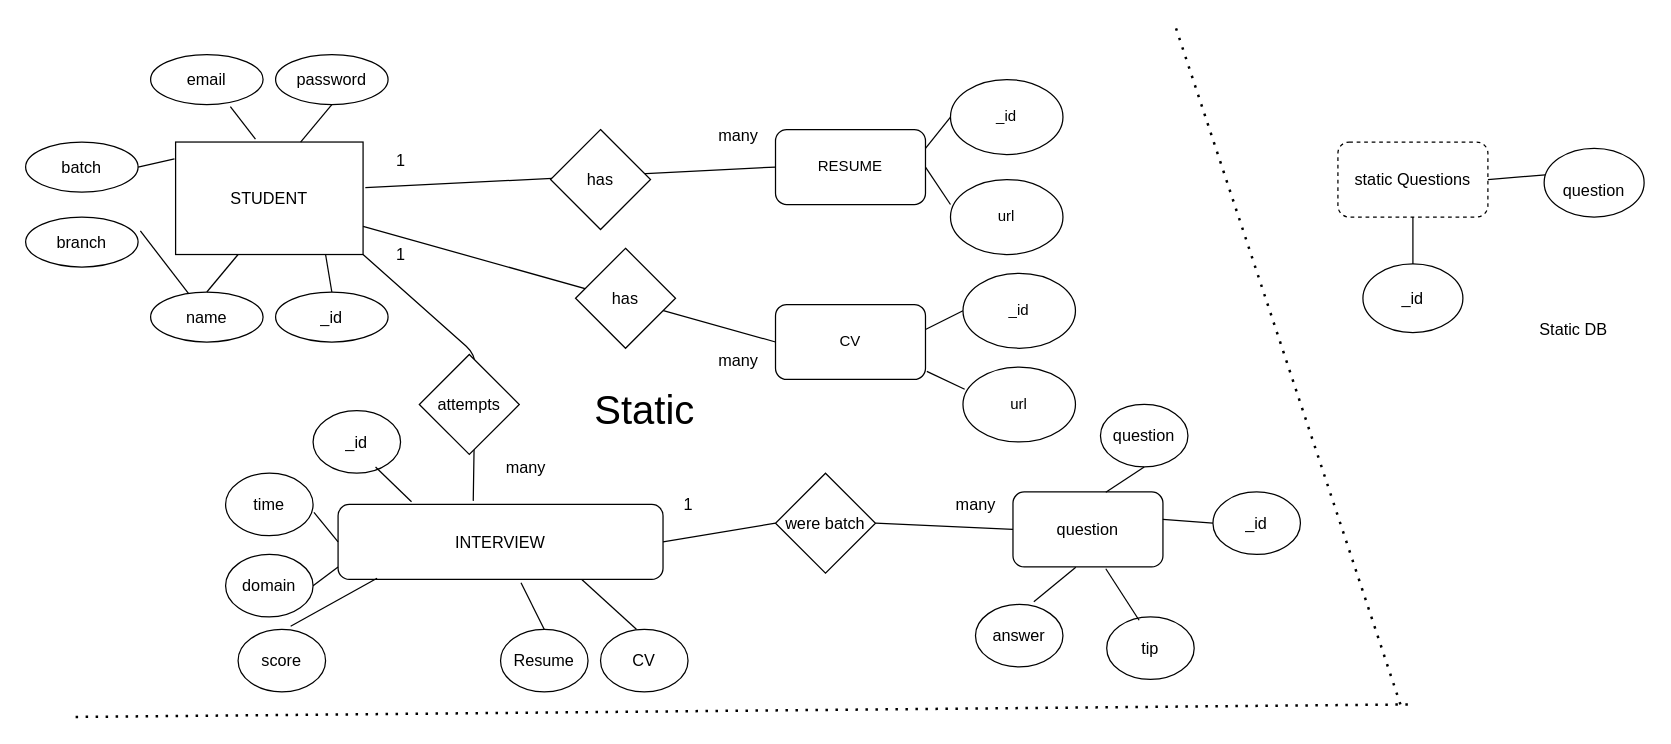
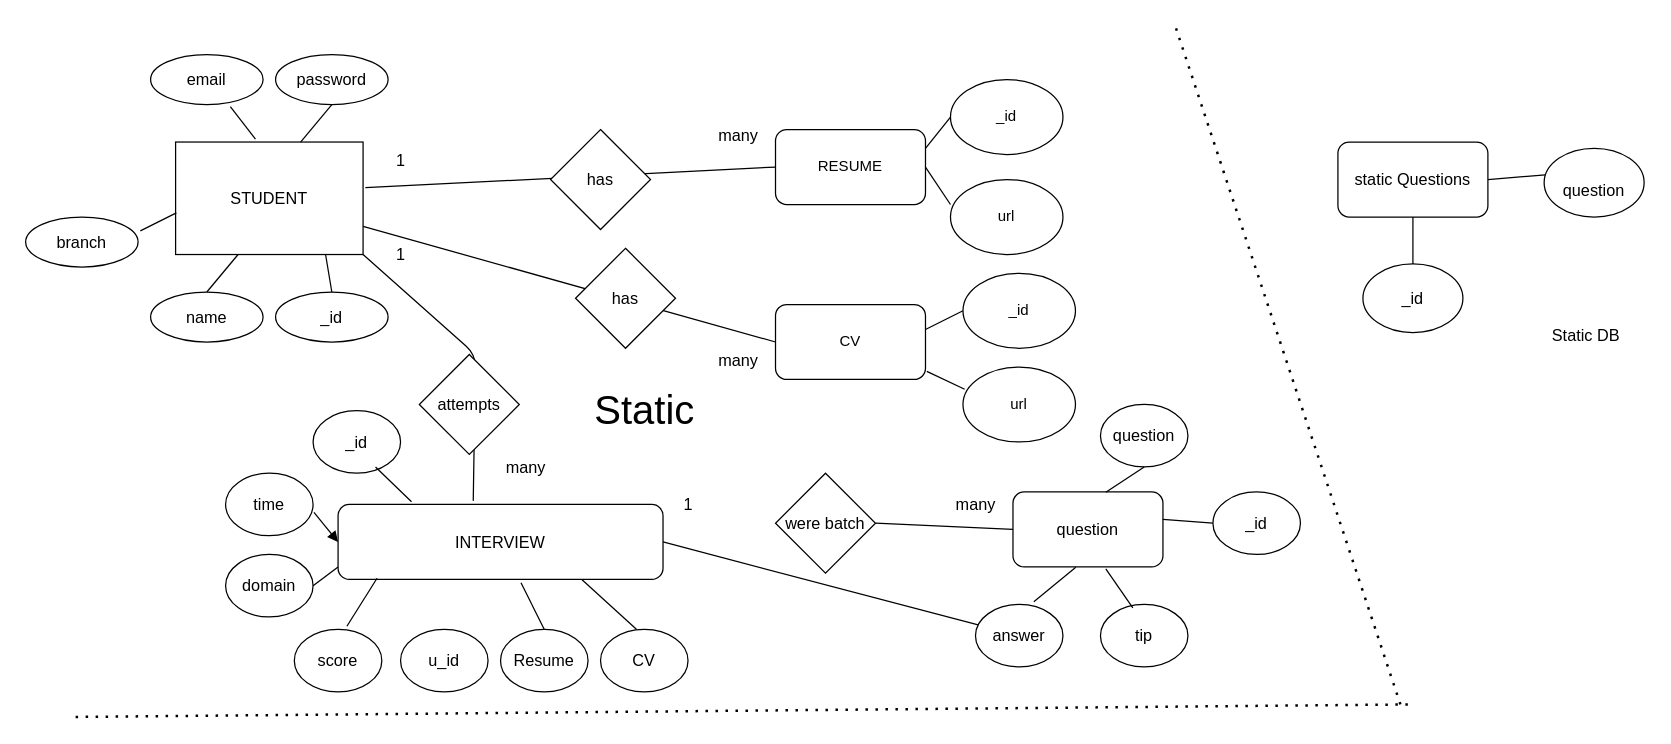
  <mxCell id="0" />
  <mxCell id="1" parent="0" />
  <mxCell id="2" value="RESUME" style="rounded=1;whiteSpace=wrap;html=1;" vertex="1" parent="1"><mxGeometry x="620" y="103" width="120" height="60" as="geometry" /></mxCell>
  <mxCell id="3" value="CV" style="rounded=1;whiteSpace=wrap;html=1;" vertex="1" parent="1"><mxGeometry x="620" y="243" width="120" height="60" as="geometry" /></mxCell>
  <mxCell id="4" value="_id" style="ellipse;whiteSpace=wrap;html=1;" vertex="1" parent="1"><mxGeometry x="760" y="63" width="90" height="60" as="geometry" /></mxCell>
  <mxCell id="5" value="_id" style="ellipse;whiteSpace=wrap;html=1;" vertex="1" parent="1"><mxGeometry x="770" y="218" width="90" height="60" as="geometry" /></mxCell>
  <mxCell id="6" value="url" style="ellipse;whiteSpace=wrap;html=1;" vertex="1" parent="1"><mxGeometry x="770" y="293" width="90" height="60" as="geometry" /></mxCell>
  <mxCell id="7" value="url" style="ellipse;whiteSpace=wrap;html=1;" vertex="1" parent="1"><mxGeometry x="760" y="143" width="90" height="60" as="geometry" /></mxCell>
  <mxCell id="8" value="" style="endArrow=none;html=1;fontSize=13;entryX=0;entryY=0.5;entryDx=0;entryDy=0;" edge="1" parent="1" target="5"><mxGeometry width="50" height="50" relative="1" as="geometry"><mxPoint x="740" y="263" as="sourcePoint" /><mxPoint x="780" y="233" as="targetPoint" /></mxGeometry></mxCell>
  <mxCell id="9" value="" style="endArrow=none;html=1;fontSize=13;entryX=0.015;entryY=0.297;entryDx=0;entryDy=0;entryPerimeter=0;exitX=1.009;exitY=0.891;exitDx=0;exitDy=0;exitPerimeter=0;" edge="1" parent="1" source="3" target="6"><mxGeometry width="50" height="50" relative="1" as="geometry"><mxPoint x="720" y="343" as="sourcePoint" /><mxPoint x="770" y="293" as="targetPoint" /></mxGeometry></mxCell>
  <mxCell id="10" value="" style="endArrow=none;html=1;fontSize=13;entryX=0;entryY=0.5;entryDx=0;entryDy=0;exitX=1;exitY=0.25;exitDx=0;exitDy=0;" edge="1" parent="1" source="2" target="4"><mxGeometry width="50" height="50" relative="1" as="geometry"><mxPoint x="750" y="113" as="sourcePoint" /><mxPoint x="770" y="93" as="targetPoint" /></mxGeometry></mxCell>
  <mxCell id="11" value="" style="endArrow=none;html=1;fontSize=13;entryX=0;entryY=0.333;entryDx=0;entryDy=0;entryPerimeter=0;exitX=1;exitY=0.5;exitDx=0;exitDy=0;" edge="1" parent="1" source="2" target="7"><mxGeometry width="50" height="50" relative="1" as="geometry"><mxPoint x="720" y="193" as="sourcePoint" /><mxPoint x="770" y="143" as="targetPoint" /></mxGeometry></mxCell>
  <mxCell id="12" value="STUDENT" style="rounded=0;whiteSpace=wrap;html=1;fontSize=13;" vertex="1" parent="1"><mxGeometry x="140" y="113" width="150" height="90" as="geometry" /></mxCell>
  <mxCell id="13" value="name" style="ellipse;whiteSpace=wrap;html=1;fontSize=13;" vertex="1" parent="1"><mxGeometry x="120" y="233" width="90" height="40" as="geometry" /></mxCell>
  <mxCell id="14" value="_id" style="ellipse;whiteSpace=wrap;html=1;fontSize=13;" vertex="1" parent="1"><mxGeometry x="220" y="233" width="90" height="40" as="geometry" /></mxCell>
  <mxCell id="15" value="branch" style="ellipse;whiteSpace=wrap;html=1;fontSize=13;" vertex="1" parent="1"><mxGeometry x="20" y="173" width="90" height="40" as="geometry" /></mxCell>
- <mxCell id="16" value="batch" style="ellipse;whiteSpace=wrap;html=1;fontSize=13;" vertex="1" parent="1"><mxGeometry x="20" y="113" width="90" height="40" as="geometry" /></mxCell>
  <mxCell id="17" value="email" style="ellipse;whiteSpace=wrap;html=1;fontSize=13;" vertex="1" parent="1"><mxGeometry x="120" width="90" height="40" as="geometry" y="43" /></mxCell>
  <mxCell id="18" value="password" style="ellipse;whiteSpace=wrap;html=1;fontSize=13;" vertex="1" parent="1"><mxGeometry x="220" width="90" height="40" as="geometry" y="43" /></mxCell>
  <mxCell id="19" value="" style="endArrow=none;html=1;fontSize=13;exitX=0.5;exitY=0;exitDx=0;exitDy=0;" edge="1" parent="1" source="14"><mxGeometry width="50" height="50" relative="1" as="geometry"><mxPoint x="220" y="243" as="sourcePoint" /><mxPoint x="260" y="203" as="targetPoint" /></mxGeometry></mxCell>
- <mxCell id="20" value="" style="endArrow=none;html=1;fontSize=13;exitX=1.02;exitY=0.278;exitDx=0;exitDy=0;exitPerimeter=0;" edge="1" parent="1" source="15" target="13"><mxGeometry width="50" height="50" relative="1" as="geometry"><mxPoint x="100" y="203" as="sourcePoint" /><mxPoint x="150" y="153" as="targetPoint" /></mxGeometry></mxCell>
- <mxCell id="21" value="" style="endArrow=none;html=1;fontSize=13;entryX=-0.006;entryY=0.15;entryDx=0;entryDy=0;entryPerimeter=0;exitX=1;exitY=0.5;exitDx=0;exitDy=0;" edge="1" parent="1" source="16" target="12"><mxGeometry width="50" height="50" relative="1" as="geometry"><mxPoint x="100" y="153" as="sourcePoint" /><mxPoint x="150" y="103" as="targetPoint" /></mxGeometry></mxCell>
+ <mxCell id="20" value="" style="endArrow=none;html=1;fontSize=13;entryX=0.004;entryY=0.63;entryDx=0;entryDy=0;entryPerimeter=0;exitX=1.02;exitY=0.278;exitDx=0;exitDy=0;exitPerimeter=0;" edge="1" parent="1" source="15" target="12"><mxGeometry width="50" height="50" relative="1" as="geometry"><mxPoint x="100" y="203" as="sourcePoint" /><mxPoint x="150" y="153" as="targetPoint" /></mxGeometry></mxCell>
  <mxCell id="22" value="" style="endArrow=none;html=1;fontSize=13;entryX=0.709;entryY=1.044;entryDx=0;entryDy=0;entryPerimeter=0;exitX=0.426;exitY=-0.026;exitDx=0;exitDy=0;exitPerimeter=0;" edge="1" parent="1" source="12" target="17"><mxGeometry width="50" height="50" relative="1" as="geometry"><mxPoint x="140" y="123" as="sourcePoint" /><mxPoint x="190" y="73" as="targetPoint" /></mxGeometry></mxCell>
  <mxCell id="23" value="" style="endArrow=none;html=1;fontSize=13;entryX=0.5;entryY=1;entryDx=0;entryDy=0;" edge="1" parent="1" target="18"><mxGeometry width="50" height="50" relative="1" as="geometry"><mxPoint x="240" y="113" as="sourcePoint" /><mxPoint x="280" y="73" as="targetPoint" /></mxGeometry></mxCell>
  <mxCell id="24" value="" style="endArrow=none;html=1;fontSize=13;exitX=0.5;exitY=0;exitDx=0;exitDy=0;" edge="1" parent="1" source="13"><mxGeometry width="50" height="50" relative="1" as="geometry"><mxPoint x="150" y="243" as="sourcePoint" /><mxPoint x="190" y="203" as="targetPoint" /></mxGeometry></mxCell>
  <mxCell id="25" value="" style="endArrow=none;html=1;fontSize=13;entryX=0;entryY=0.5;entryDx=0;entryDy=0;exitX=1.012;exitY=0.406;exitDx=0;exitDy=0;exitPerimeter=0;" edge="1" parent="1" source="12" target="2"><mxGeometry width="50" height="50" relative="1" as="geometry"><mxPoint x="410" y="173" as="sourcePoint" /><mxPoint x="460" y="123" as="targetPoint" /></mxGeometry></mxCell>
  <mxCell id="26" value="" style="endArrow=none;html=1;fontSize=13;exitX=1;exitY=0.75;exitDx=0;exitDy=0;entryX=0;entryY=0.5;entryDx=0;entryDy=0;" edge="1" parent="1" source="12" target="3"><mxGeometry width="50" height="50" relative="1" as="geometry"><mxPoint x="620" y="233" as="sourcePoint" /><mxPoint x="670" y="183" as="targetPoint" /></mxGeometry></mxCell>
  <mxCell id="27" value="has" style="rhombus;whiteSpace=wrap;html=1;fontSize=13;" vertex="1" parent="1"><mxGeometry x="440" y="103" width="80" height="80" as="geometry" /></mxCell>
  <mxCell id="28" value="has" style="rhombus;whiteSpace=wrap;html=1;fontSize=13;" vertex="1" parent="1"><mxGeometry x="460" y="198" width="80" height="80" as="geometry" /></mxCell>
  <mxCell id="29" value="1" style="text;html=1;align=center;verticalAlign=middle;resizable=0;points=[];autosize=1;strokeColor=none;fillColor=none;fontSize=13;" vertex="1" parent="1"><mxGeometry x="305" y="113" width="30" height="30" as="geometry" /></mxCell>
  <mxCell id="30" value="1" style="text;html=1;align=center;verticalAlign=middle;resizable=0;points=[];autosize=1;strokeColor=none;fillColor=none;fontSize=13;" vertex="1" parent="1"><mxGeometry x="305" y="188" width="30" height="30" as="geometry" /></mxCell>
  <mxCell id="31" value="many" style="text;html=1;align=center;verticalAlign=middle;resizable=0;points=[];autosize=1;strokeColor=none;fillColor=none;fontSize=13;" vertex="1" parent="1"><mxGeometry x="560" y="93" width="60" height="30" as="geometry" /></mxCell>
  <mxCell id="32" value="many" style="text;html=1;align=center;verticalAlign=middle;resizable=0;points=[];autosize=1;strokeColor=none;fillColor=none;fontSize=13;" vertex="1" parent="1"><mxGeometry x="560" y="273" width="60" height="30" as="geometry" /></mxCell>
  <mxCell id="33" value="INTERVIEW" style="rounded=1;whiteSpace=wrap;html=1;fontSize=13;" vertex="1" parent="1"><mxGeometry x="270" y="403" width="260" height="60" as="geometry" /></mxCell>
  <mxCell id="34" value="" style="endArrow=none;html=1;fontSize=13;entryX=1;entryY=1;entryDx=0;entryDy=0;exitX=0.416;exitY=-0.048;exitDx=0;exitDy=0;exitPerimeter=0;" edge="1" parent="1" source="33" target="12"><mxGeometry width="50" height="50" relative="1" as="geometry"><mxPoint x="380" y="393" as="sourcePoint" /><mxPoint x="430" y="313" as="targetPoint" /><Array as="points"><mxPoint x="380" y="283" /></Array></mxGeometry></mxCell>
  <mxCell id="35" value="attempts" style="rhombus;whiteSpace=wrap;html=1;fontSize=13;" vertex="1" parent="1"><mxGeometry x="335" y="283" width="80" height="80" as="geometry" /></mxCell>
  <mxCell id="36" value="question" style="rounded=1;whiteSpace=wrap;html=1;fontSize=13;" vertex="1" parent="1"><mxGeometry x="810" y="393" width="120" height="60" as="geometry" /></mxCell>
  <mxCell id="37" value="_id" style="ellipse;whiteSpace=wrap;html=1;fontSize=13;" vertex="1" parent="1"><mxGeometry x="970" y="393" width="70" height="50" as="geometry" /></mxCell>
- <mxCell id="38" value="tip" style="ellipse;whiteSpace=wrap;html=1;fontSize=13;" vertex="1" parent="1"><mxGeometry x="885" y="493" width="70" height="50" as="geometry" /></mxCell>
+ <mxCell id="38" value="tip" style="ellipse;whiteSpace=wrap;html=1;fontSize=13;" vertex="1" parent="1"><mxGeometry x="880" y="483" width="70" height="50" as="geometry" /></mxCell>
  <mxCell id="39" value="answer" style="ellipse;whiteSpace=wrap;html=1;fontSize=13;" vertex="1" parent="1"><mxGeometry x="780" y="483" width="70" height="50" as="geometry" /></mxCell>
  <mxCell id="40" value="question" style="ellipse;whiteSpace=wrap;html=1;fontSize=13;" vertex="1" parent="1"><mxGeometry x="880" y="323" width="70" height="50" as="geometry" /></mxCell>
  <mxCell id="41" value="" style="endArrow=none;html=1;fontSize=13;exitX=1;exitY=0.5;exitDx=0;exitDy=0;entryX=0;entryY=0.5;entryDx=0;entryDy=0;startArrow=none;" edge="1" parent="1" source="43" target="36"><mxGeometry width="50" height="50" relative="1" as="geometry"><mxPoint x="640" y="413" as="sourcePoint" /><mxPoint x="690" y="363" as="targetPoint" /></mxGeometry></mxCell>
- <mxCell id="42" value="" style="endArrow=none;html=1;fontSize=13;exitX=1;exitY=0.5;exitDx=0;exitDy=0;entryX=0;entryY=0.5;entryDx=0;entryDy=0;" edge="1" parent="1" source="33" target="43"><mxGeometry width="50" height="50" relative="1" as="geometry"><mxPoint x="530" y="433" as="sourcePoint" /><mxPoint x="810" y="423" as="targetPoint" /></mxGeometry></mxCell>
+ <mxCell id="42" value="" style="endArrow=none;html=1;fontSize=13;exitX=1;exitY=0.5;exitDx=0;exitDy=0;" edge="1" parent="1" source="33" target="39"><mxGeometry width="50" height="50" relative="1" as="geometry"><mxPoint x="530" y="433" as="sourcePoint" /><mxPoint x="810" y="423" as="targetPoint" /></mxGeometry></mxCell>
  <mxCell id="43" value="were batch" style="rhombus;whiteSpace=wrap;html=1;fontSize=13;" vertex="1" parent="1"><mxGeometry x="620" y="378" width="80" height="80" as="geometry" /></mxCell>
  <mxCell id="44" value="" style="endArrow=none;html=1;fontSize=13;entryX=0.419;entryY=1.004;entryDx=0;entryDy=0;entryPerimeter=0;exitX=0.667;exitY=-0.043;exitDx=0;exitDy=0;exitPerimeter=0;" edge="1" parent="1" source="39" target="36"><mxGeometry width="50" height="50" relative="1" as="geometry"><mxPoint x="820" y="493" as="sourcePoint" /><mxPoint x="870" y="443" as="targetPoint" /></mxGeometry></mxCell>
  <mxCell id="45" value="" style="endArrow=none;html=1;fontSize=13;entryX=0.5;entryY=1;entryDx=0;entryDy=0;exitX=0.619;exitY=0.004;exitDx=0;exitDy=0;exitPerimeter=0;" edge="1" parent="1" source="36" target="40"><mxGeometry width="50" height="50" relative="1" as="geometry"><mxPoint x="880" y="403" as="sourcePoint" /><mxPoint x="930" y="353" as="targetPoint" /></mxGeometry></mxCell>
  <mxCell id="46" value="" style="endArrow=none;html=1;fontSize=13;entryX=0;entryY=0.5;entryDx=0;entryDy=0;exitX=0.999;exitY=0.364;exitDx=0;exitDy=0;exitPerimeter=0;" edge="1" parent="1" source="36" target="37"><mxGeometry width="50" height="50" relative="1" as="geometry"><mxPoint x="920" y="443" as="sourcePoint" /><mxPoint x="970" y="393" as="targetPoint" /></mxGeometry></mxCell>
  <mxCell id="47" value="" style="endArrow=none;html=1;fontSize=13;entryX=0.619;entryY=1.024;entryDx=0;entryDy=0;entryPerimeter=0;exitX=0.37;exitY=0.053;exitDx=0;exitDy=0;exitPerimeter=0;" edge="1" parent="1" source="38" target="36"><mxGeometry width="50" height="50" relative="1" as="geometry"><mxPoint x="880" y="493" as="sourcePoint" /><mxPoint x="930" y="443" as="targetPoint" /></mxGeometry></mxCell>
  <mxCell id="48" value="1" style="text;html=1;align=center;verticalAlign=middle;resizable=0;points=[];autosize=1;strokeColor=none;fillColor=none;fontSize=13;" vertex="1" parent="1"><mxGeometry x="535" y="388" width="30" height="30" as="geometry" /></mxCell>
  <mxCell id="49" value="many&lt;br&gt;" style="text;html=1;align=center;verticalAlign=middle;resizable=0;points=[];autosize=1;strokeColor=none;fillColor=none;fontSize=13;" vertex="1" parent="1"><mxGeometry x="750" y="388" width="60" height="30" as="geometry" /></mxCell>
- <mxCell id="50" value="static Questions" style="rounded=1;whiteSpace=wrap;html=1;fontSize=13;dashed=1;" vertex="1" parent="1"><mxGeometry x="1070" y="113" width="120" height="60" as="geometry" /></mxCell>
+ <mxCell id="50" value="static Questions" style="rounded=1;whiteSpace=wrap;html=1;fontSize=13;" vertex="1" parent="1"><mxGeometry x="1070" y="113" width="120" height="60" as="geometry" /></mxCell>
  <mxCell id="51" value="" style="endArrow=none;dashed=1;html=1;dashPattern=1 3;strokeWidth=2;fontSize=13;" edge="1" parent="1"><mxGeometry width="50" height="50" relative="1" as="geometry"><mxPoint x="60" y="573" as="sourcePoint" /><mxPoint x="1127.2" y="563" as="targetPoint" /></mxGeometry></mxCell>
  <mxCell id="52" value="" style="endArrow=none;dashed=1;html=1;dashPattern=1 3;strokeWidth=2;fontSize=13;" edge="1" parent="1"><mxGeometry width="50" height="50" relative="1" as="geometry"><mxPoint x="1120" y="563" as="sourcePoint" /><mxPoint x="940" y="20.6" as="targetPoint" /></mxGeometry></mxCell>
- <mxCell id="53" value="score" style="ellipse;whiteSpace=wrap;html=1;fontSize=13;" vertex="1" parent="1"><mxGeometry x="190" y="503" width="70" height="50" as="geometry" /></mxCell>
+ <mxCell id="53" value="score" style="ellipse;whiteSpace=wrap;html=1;fontSize=13;" vertex="1" parent="1"><mxGeometry x="235" y="503" width="70" height="50" as="geometry" /></mxCell>
+ <mxCell id="54" value="u_id" style="ellipse;whiteSpace=wrap;html=1;fontSize=13;" vertex="1" parent="1"><mxGeometry x="320" y="503" width="70" height="50" as="geometry" /></mxCell>
  <mxCell id="55" value="domain" style="ellipse;whiteSpace=wrap;html=1;fontSize=13;" vertex="1" parent="1"><mxGeometry x="180" y="443" width="70" height="50" as="geometry" /></mxCell>
  <mxCell id="56" value="time" style="ellipse;whiteSpace=wrap;html=1;fontSize=13;" vertex="1" parent="1"><mxGeometry x="180" y="378" width="70" height="50" as="geometry" /></mxCell>
  <mxCell id="57" value="Resume" style="ellipse;whiteSpace=wrap;html=1;fontSize=13;" vertex="1" parent="1"><mxGeometry x="400" y="503" width="70" height="50" as="geometry" /></mxCell>
  <mxCell id="58" value="CV" style="ellipse;whiteSpace=wrap;html=1;fontSize=13;" vertex="1" parent="1"><mxGeometry x="480" y="503" width="70" height="50" as="geometry" /></mxCell>
  <mxCell id="59" value="_id" style="ellipse;whiteSpace=wrap;html=1;fontSize=13;" vertex="1" parent="1"><mxGeometry x="250" y="328" width="70" height="50" as="geometry" /></mxCell>
  <mxCell id="60" value="" style="endArrow=none;html=1;fontSize=13;exitX=0.601;exitY=-0.051;exitDx=0;exitDy=0;exitPerimeter=0;entryX=0.12;entryY=0.984;entryDx=0;entryDy=0;entryPerimeter=0;" edge="1" parent="1" source="53" target="33"><mxGeometry width="50" height="50" relative="1" as="geometry"><mxPoint x="270" y="503" as="sourcePoint" /><mxPoint x="320" y="453" as="targetPoint" /></mxGeometry></mxCell>
  <mxCell id="61" value="" style="endArrow=none;html=1;fontSize=13;exitX=0.41;exitY=-0.003;exitDx=0;exitDy=0;exitPerimeter=0;entryX=0.75;entryY=1;entryDx=0;entryDy=0;" edge="1" parent="1" source="58" target="33"><mxGeometry width="50" height="50" relative="1" as="geometry"><mxPoint x="560" y="473" as="sourcePoint" /><mxPoint x="610" y="423" as="targetPoint" /></mxGeometry></mxCell>
  <mxCell id="62" value="" style="endArrow=none;html=1;fontSize=13;exitX=0.5;exitY=0;exitDx=0;exitDy=0;entryX=0.563;entryY=1.044;entryDx=0;entryDy=0;entryPerimeter=0;" edge="1" parent="1" source="57" target="33"><mxGeometry width="50" height="50" relative="1" as="geometry"><mxPoint x="560" y="473" as="sourcePoint" /><mxPoint x="610" y="423" as="targetPoint" /></mxGeometry></mxCell>
  <mxCell id="63" value="" style="endArrow=none;html=1;fontSize=13;exitX=1;exitY=0.5;exitDx=0;exitDy=0;entryX=0;entryY=0.833;entryDx=0;entryDy=0;entryPerimeter=0;" edge="1" parent="1" source="55" target="33"><mxGeometry width="50" height="50" relative="1" as="geometry"><mxPoint x="230" y="483" as="sourcePoint" /><mxPoint x="270" y="443" as="targetPoint" /></mxGeometry></mxCell>
- <mxCell id="64" value="" style="endArrow=none;html=1;fontSize=13;exitX=1.01;exitY=0.625;exitDx=0;exitDy=0;exitPerimeter=0;entryX=0;entryY=0.5;entryDx=0;entryDy=0;entryPerimeter=0;" edge="1" parent="1" source="56" target="33"><mxGeometry width="50" height="50" relative="1" as="geometry"><mxPoint x="240" y="433" as="sourcePoint" /><mxPoint x="270" y="423" as="targetPoint" /></mxGeometry></mxCell>
+ <mxCell id="64" value="" style="endArrow=block;html=1;fontSize=13;exitX=1.01;exitY=0.625;exitDx=0;exitDy=0;exitPerimeter=0;entryX=0;entryY=0.5;entryDx=0;entryDy=0;entryPerimeter=0;" edge="1" parent="1" source="56" target="33"><mxGeometry width="50" height="50" relative="1" as="geometry"><mxPoint x="240" y="433" as="sourcePoint" /><mxPoint x="270" y="423" as="targetPoint" /></mxGeometry></mxCell>
  <mxCell id="65" value="" style="endArrow=none;html=1;fontSize=13;exitX=0.714;exitY=0.9;exitDx=0;exitDy=0;exitPerimeter=0;entryX=0.226;entryY=-0.036;entryDx=0;entryDy=0;entryPerimeter=0;" edge="1" parent="1" source="59" target="33"><mxGeometry width="50" height="50" relative="1" as="geometry"><mxPoint x="560" y="473" as="sourcePoint" /><mxPoint x="610" y="423" as="targetPoint" /></mxGeometry></mxCell>
  <mxCell id="66" value="&lt;p style=&quot;line-height: 140%; font-size: 32px;&quot;&gt;Static&lt;/p&gt;" style="text;html=1;align=center;verticalAlign=middle;resizable=0;points=[];autosize=1;strokeColor=none;fillColor=none;fontSize=13;" vertex="1" parent="1"><mxGeometry x="445" y="268" width="140" height="120" as="geometry" /></mxCell>
  <mxCell id="67" value="&lt;font style=&quot;font-size: 13px;&quot;&gt;question&lt;/font&gt;" style="ellipse;whiteSpace=wrap;html=1;fontSize=32;" vertex="1" parent="1"><mxGeometry x="1235" y="118" width="80" height="55" as="geometry" /></mxCell>
  <mxCell id="68" value="&lt;font style=&quot;font-size: 13px;&quot;&gt;_id&lt;/font&gt;" style="ellipse;whiteSpace=wrap;html=1;fontSize=13;" vertex="1" parent="1"><mxGeometry x="1090" y="210.5" width="80" height="55" as="geometry" /></mxCell>
  <mxCell id="69" value="" style="endArrow=none;html=1;fontSize=13;exitX=0.5;exitY=0;exitDx=0;exitDy=0;entryX=0.5;entryY=1;entryDx=0;entryDy=0;" edge="1" parent="1" source="68" target="50"><mxGeometry width="50" height="50" relative="1" as="geometry"><mxPoint x="1130" y="303" as="sourcePoint" /><mxPoint x="1180" y="253" as="targetPoint" /></mxGeometry></mxCell>
  <mxCell id="70" value="" style="endArrow=none;html=1;fontSize=13;exitX=1;exitY=0.5;exitDx=0;exitDy=0;entryX=0.011;entryY=0.386;entryDx=0;entryDy=0;entryPerimeter=0;" edge="1" parent="1" source="50" target="67"><mxGeometry width="50" height="50" relative="1" as="geometry"><mxPoint x="1130" y="303" as="sourcePoint" /><mxPoint x="1180" y="253" as="targetPoint" /></mxGeometry></mxCell>
- <mxCell id="71" value="Static DB&amp;nbsp;&lt;br&gt;" style="text;html=1;align=center;verticalAlign=middle;resizable=0;points=[];autosize=1;strokeColor=none;fillColor=none;fontSize=13;" vertex="1" parent="1"><mxGeometry x="1220" y="248" width="80" height="30" as="geometry" /></mxCell>
+ <mxCell id="71" value="Static DB&amp;nbsp;&lt;br&gt;" style="text;html=1;align=center;verticalAlign=middle;resizable=0;points=[];autosize=1;strokeColor=none;fillColor=none;fontSize=13;" vertex="1" parent="1"><mxGeometry x="1230" y="253" width="80" height="30" as="geometry" /></mxCell>
  <mxCell id="72" value="many" style="text;html=1;align=center;verticalAlign=middle;resizable=0;points=[];autosize=1;strokeColor=none;fillColor=none;fontSize=13;" vertex="1" parent="1"><mxGeometry x="390" y="358" width="60" height="30" as="geometry" /></mxCell>
